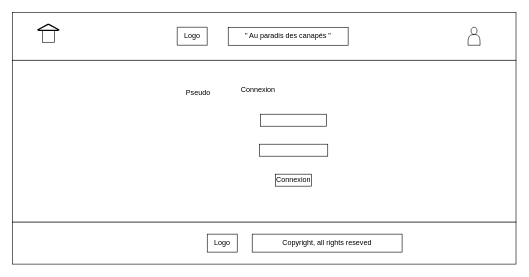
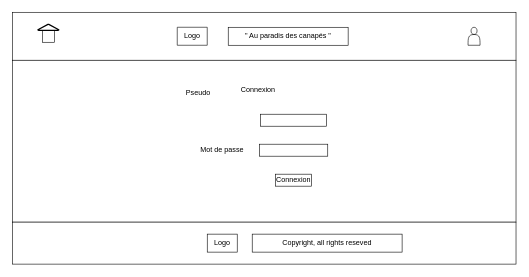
  <mxCell id="0" />
  <mxCell id="1" parent="0" />
  <mxCell id="2" value="" style="rounded=0;whiteSpace=wrap;html=1;" vertex="1" parent="1"><mxGeometry width="840" height="80" as="geometry" x="20" y="20" /></mxCell>
  <mxCell id="3" value="" style="whiteSpace=wrap;html=1;aspect=fixed;" vertex="1" parent="1"><mxGeometry x="70" y="50" width="20" height="20" as="geometry" /></mxCell>
  <mxCell id="4" value="" style="strokeWidth=2;html=1;shape=mxgraph.flowchart.extract_or_measurement;whiteSpace=wrap;" vertex="1" parent="1"><mxGeometry x="62.5" y="40" width="35" height="10" as="geometry" /></mxCell>
  <mxCell id="5" value="" style="verticalLabelPosition=bottom;verticalAlign=top;html=1;shape=mxgraph.basic.rect;fillColor2=none;strokeWidth=1;size=15;indent=5;" vertex="1" parent="1"><mxGeometry x="295" y="45" width="50" height="30" as="geometry" /></mxCell>
  <mxCell id="6" value="Logo" style="text;html=1;strokeColor=none;fillColor=none;align=center;verticalAlign=middle;whiteSpace=wrap;rounded=0;" vertex="1" parent="1"><mxGeometry x="300" y="50" width="40" height="20" as="geometry" /></mxCell>
  <mxCell id="7" value="&quot; Au paradis des canapés &quot;" style="rounded=0;whiteSpace=wrap;html=1;" vertex="1" parent="1"><mxGeometry x="380" y="45" width="200" height="30" as="geometry" /></mxCell>
  <mxCell id="8" value="" style="shape=actor;whiteSpace=wrap;html=1;" vertex="1" parent="1"><mxGeometry x="780" y="45" width="20" height="30" as="geometry" /></mxCell>
  <mxCell id="9" value="" style="rounded=0;whiteSpace=wrap;html=1;" vertex="1" parent="1"><mxGeometry y="100" width="840" height="270" as="geometry" x="20" /></mxCell>
  <mxCell id="10" value="" style="rounded=0;whiteSpace=wrap;html=1;" vertex="1" parent="1"><mxGeometry y="370" width="840" height="70" as="geometry" x="20" /></mxCell>
  <mxCell id="11" value="Logo" style="rounded=0;whiteSpace=wrap;html=1;" vertex="1" parent="1"><mxGeometry x="345" y="390" width="50" height="30" as="geometry" /></mxCell>
  <mxCell id="12" value="Copyright, all rights reseved" style="rounded=0;whiteSpace=wrap;html=1;" vertex="1" parent="1"><mxGeometry x="420" y="390" width="250" height="30" as="geometry" /></mxCell>
  <mxCell id="13" value="Connexion" style="text;html=1;strokeColor=none;fillColor=none;align=center;verticalAlign=middle;whiteSpace=wrap;rounded=0;" vertex="1" parent="1"><mxGeometry x="410" y="140" width="40" height="20" as="geometry" /></mxCell>
  <mxCell id="14" value="" style="rounded=0;whiteSpace=wrap;html=1;" vertex="1" parent="1"><mxGeometry x="434" y="190" width="110" height="20" as="geometry" /></mxCell>
  <mxCell id="15" value="" style="rounded=0;whiteSpace=wrap;html=1;" vertex="1" parent="1"><mxGeometry x="432" y="240" width="114" height="20" as="geometry" /></mxCell>
  <mxCell id="16" value="Pseudo" style="text;html=1;strokeColor=none;fillColor=none;align=center;verticalAlign=middle;whiteSpace=wrap;rounded=0;" vertex="1" parent="1"><mxGeometry x="310" y="145" width="40" height="20" as="geometry" /></mxCell>
+ <mxCell id="17" value="Mot de passe" style="text;html=1;strokeColor=none;fillColor=none;align=center;verticalAlign=middle;whiteSpace=wrap;rounded=0;" vertex="1" parent="1"><mxGeometry x="330" y="240" width="80" height="20" as="geometry" /></mxCell>
  <mxCell id="18" value="Connexion" style="rounded=0;whiteSpace=wrap;html=1;" vertex="1" parent="1"><mxGeometry x="459" y="290" width="60" height="20" as="geometry" /></mxCell>
